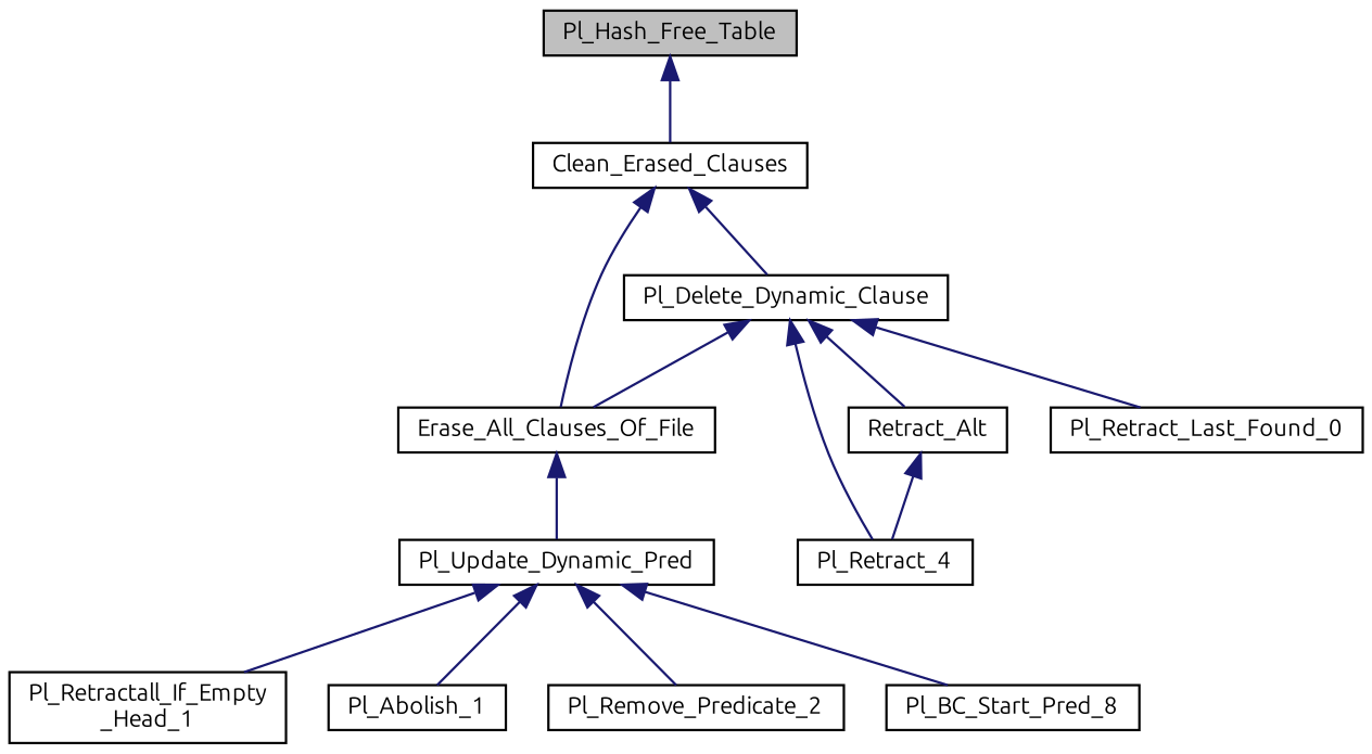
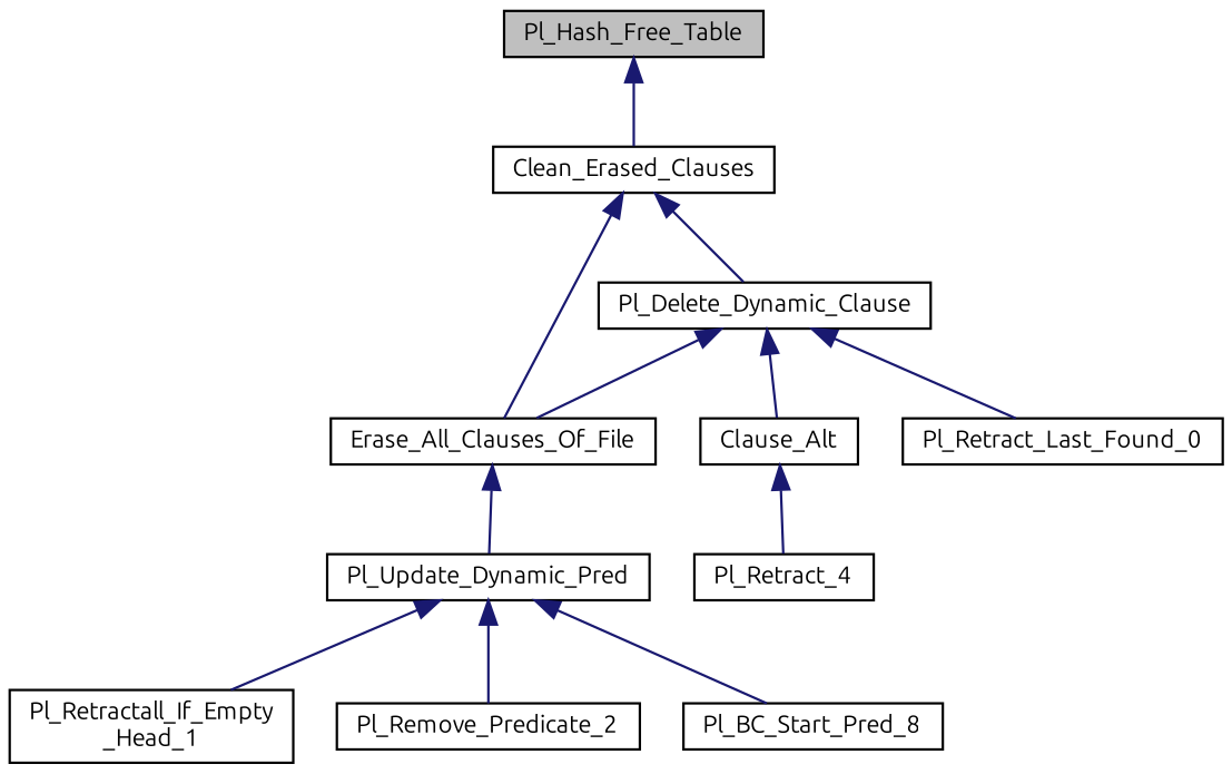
  digraph {
    fontname=Ubuntu
    rankdir=TB
    node [color=black fillcolor=white fontname=Ubuntu fontsize=10 shape=record style=filled]
    edge [color=midnightblue dir=back fontname=Ubuntu fontsize=10 labelfontname=Helvetica labelfontsize=10 style=solid]
    n1 [fillcolor=grey75 fontcolor=black height=0.2 label=Pl_Hash_Free_Table width=0.4]
    n2 [height=0.2 label=Clean_Erased_Clauses width=0.4]
    n3 [height=0.2 label=Pl_Delete_Dynamic_Clause width=0.4]
    n4 [height=0.2 label=Erase_All_Clauses_Of_File width=0.4]
    n5 [height=0.2 label=Pl_Retract_4 width=0.4]
-   n6 [height=0.2 label=Retract_Alt width=0.4]
+   n6 [height=0.2 label=Clause_Alt width=0.4]
    n7 [height=0.2 label=Pl_Retract_Last_Found_0 width=0.4]
    n8 [height=0.2 label=Pl_Update_Dynamic_Pred width=0.4]
    n9 [height=0.2 label="Pl_Retractall_If_Empty\l_Head_1" width=0.4]
-   n10 [height=0.2 label=Pl_Abolish_1 width=0.4]
    n11 [height=0.2 label=Pl_Remove_Predicate_2 width=0.4]
    n12 [height=0.2 label=Pl_BC_Start_Pred_8 width=0.4]
    n1 -> n2
    n2 -> n3
    n2 -> n4
    n3 -> n4
-   n3 -> n5
    n3 -> n6
    n3 -> n7
    n4 -> n8
    n6 -> n5
    n8 -> n9
-   n8 -> n10
    n8 -> n11
    n8 -> n12
  }
